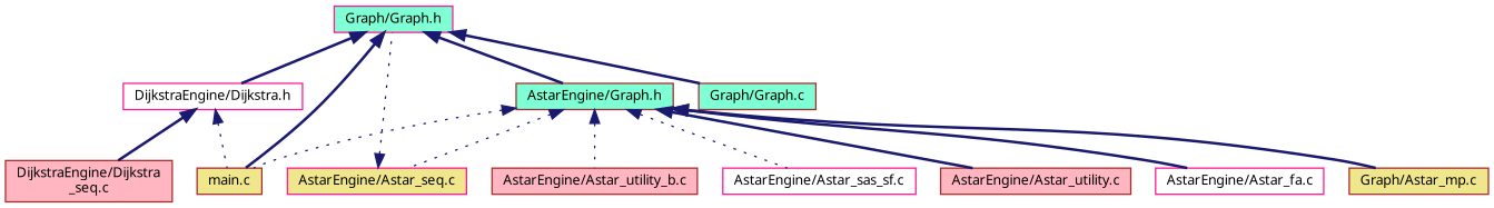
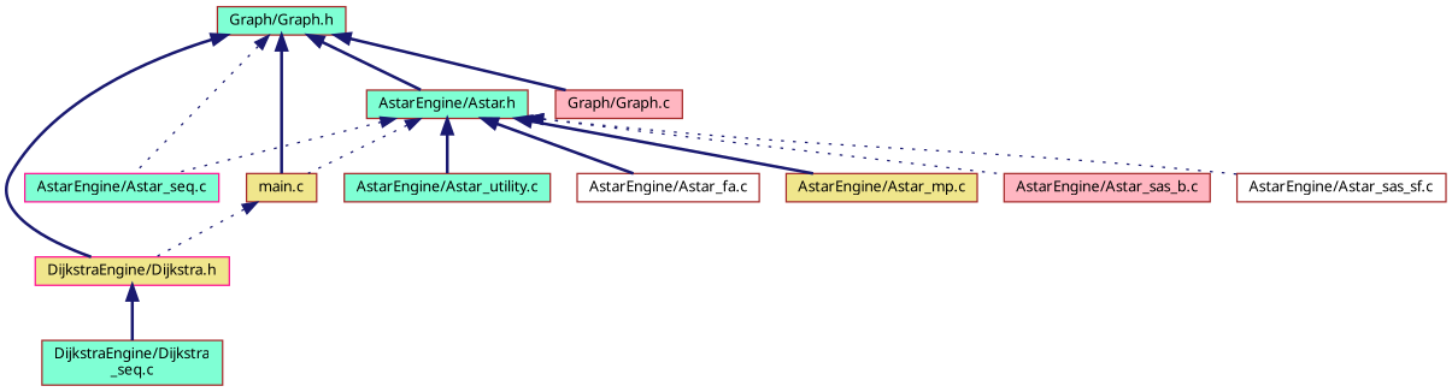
  digraph {
    fontname="Noto Sans"
    node [color=brown fillcolor=khaki fontname="Noto Sans" fontsize=10 shape=record style=filled]
    edge [color=midnightblue dir=back fontname="Noto Sans" fontsize=10 labelfontname=Helvetica labelfontsize=10 style=bold]
-   n1 [color=deeppink fillcolor=aquamarine fontcolor=black height=0.2 label="Graph/Graph.h" width=0.4]
-   n2 [fillcolor=aquamarine height=0.2 label="AstarEngine/Graph.h" width=0.4]
-   n3 [color=deeppink height=0.2 label="AstarEngine/Astar_seq.c" width=0.4]
+   n1 [fillcolor=aquamarine fontcolor=black height=0.2 label="Graph/Graph.h" width=0.4]
+   n2 [fillcolor=aquamarine height=0.2 label="AstarEngine/Astar.h" width=0.4]
+   n3 [color=deeppink fillcolor=aquamarine height=0.2 label="AstarEngine/Astar_seq.c" width=0.4]
    n4 [height=0.2 label="main.c" width=0.4]
-   n5 [color=deeppink fillcolor=white height=0.2 label="DijkstraEngine/Dijkstra.h" width=0.4]
-   n6 [fillcolor=aquamarine height=0.2 label="Graph/Graph.c" width=0.4]
-   n7 [color=deeppink fillcolor=white height=0.2 label="AstarEngine/Astar_fa.c" width=0.4]
-   n8 [height=0.2 label="Graph/Astar_mp.c" width=0.4]
-   n9 [fillcolor=lightpink height=0.2 label="AstarEngine/Astar_utility_b.c" width=0.4]
-   n10 [color=deeppink fillcolor=white height=0.2 label="AstarEngine/Astar_sas_sf.c" width=0.4]
-   n11 [fillcolor=lightpink height=0.2 label="AstarEngine/Astar_utility.c" width=0.4]
-   n12 [fillcolor=lightpink height=0.2 label="DijkstraEngine/Dijkstra\l_seq.c" width=0.4]
+   n5 [color=deeppink height=0.2 label="DijkstraEngine/Dijkstra.h" width=0.4]
+   n6 [fillcolor=lightpink height=0.2 label="Graph/Graph.c" width=0.4]
+   n7 [fillcolor=white height=0.2 label="AstarEngine/Astar_fa.c" width=0.4]
+   n8 [height=0.2 label="AstarEngine/Astar_mp.c" width=0.4]
+   n9 [fillcolor=lightpink height=0.2 label="AstarEngine/Astar_sas_b.c" width=0.4]
+   n10 [fillcolor=white height=0.2 label="AstarEngine/Astar_sas_sf.c" width=0.4]
+   n11 [fillcolor=aquamarine height=0.2 label="AstarEngine/Astar_utility.c" width=0.4]
+   n12 [fillcolor=aquamarine height=0.2 label="DijkstraEngine/Dijkstra\l_seq.c" width=0.4]
    n1 -> n2
-   n3 -> n1 [style=dotted]
+   n1 -> n3 [style=dotted]
    n1 -> n4
    n1 -> n5
    n1 -> n6
    n2 -> n3 [style=dotted]
    n2 -> n4 [style=dotted]
    n2 -> n7
    n2 -> n8
    n2 -> n9 [style=dotted]
    n2 -> n10 [style=dotted]
    n2 -> n11
-   n5 -> n4 [style=dotted]
+   n4 -> n5 [style=dotted]
    n5 -> n12
  }
